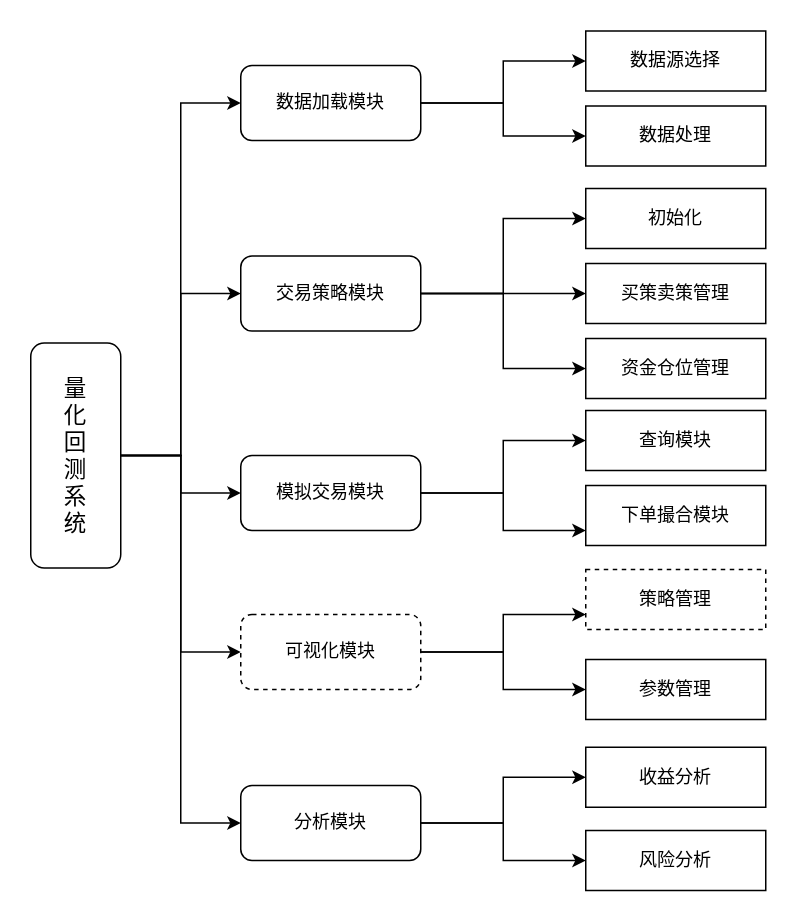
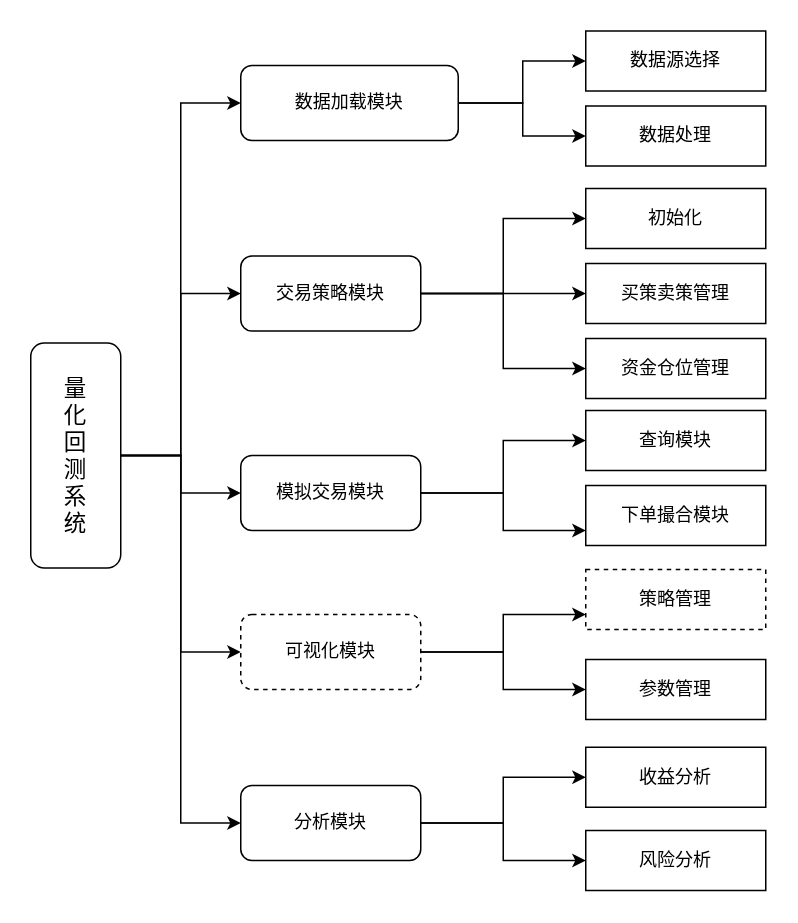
  <mxCell id="0" />
  <mxCell id="1" parent="0" />
  <mxCell id="2" style="edgeStyle=elbowEdgeStyle;rounded=0;orthogonalLoop=1;jettySize=auto;html=1;exitX=0.5;exitY=0;exitDx=0;exitDy=0;entryX=0;entryY=0.5;entryDx=0;entryDy=0;fontSize=15;" edge="1" parent="1" source="7" target="10"><mxGeometry relative="1" as="geometry" /></mxCell>
  <mxCell id="3" style="edgeStyle=elbowEdgeStyle;rounded=0;orthogonalLoop=1;jettySize=auto;html=1;exitX=0.5;exitY=0;exitDx=0;exitDy=0;entryX=0;entryY=0.5;entryDx=0;entryDy=0;fontSize=15;" edge="1" parent="1" source="7" target="14"><mxGeometry relative="1" as="geometry" /></mxCell>
  <mxCell id="4" style="edgeStyle=elbowEdgeStyle;rounded=0;orthogonalLoop=1;jettySize=auto;html=1;exitX=0.5;exitY=0;exitDx=0;exitDy=0;entryX=0;entryY=0.5;entryDx=0;entryDy=0;fontSize=15;" edge="1" parent="1" source="7" target="17"><mxGeometry relative="1" as="geometry" /></mxCell>
  <mxCell id="5" style="edgeStyle=elbowEdgeStyle;rounded=0;orthogonalLoop=1;jettySize=auto;html=1;exitX=0.5;exitY=0;exitDx=0;exitDy=0;entryX=0;entryY=0.5;entryDx=0;entryDy=0;fontSize=15;" edge="1" parent="1" source="7" target="20"><mxGeometry relative="1" as="geometry" /></mxCell>
  <mxCell id="6" style="edgeStyle=elbowEdgeStyle;rounded=0;orthogonalLoop=1;jettySize=auto;html=1;exitX=0.5;exitY=0;exitDx=0;exitDy=0;entryX=0;entryY=0.5;entryDx=0;entryDy=0;fontSize=15;" edge="1" parent="1" source="7" target="23"><mxGeometry relative="1" as="geometry" /></mxCell>
  <mxCell id="7" value="&lt;div style=&quot;&quot;&gt;&lt;span style=&quot;&quot;&gt;&lt;font style=&quot;font-size: 15px;&quot;&gt;量&lt;/font&gt;&lt;/span&gt;&lt;/div&gt;&lt;div style=&quot;&quot;&gt;&lt;span style=&quot;&quot;&gt;&lt;font style=&quot;font-size: 15px;&quot;&gt;化&lt;/font&gt;&lt;/span&gt;&lt;/div&gt;&lt;div style=&quot;&quot;&gt;&lt;span style=&quot;&quot;&gt;&lt;font style=&quot;font-size: 15px;&quot;&gt;回&lt;/font&gt;&lt;/span&gt;&lt;/div&gt;&lt;div style=&quot;&quot;&gt;&lt;span style=&quot;&quot;&gt;&lt;font style=&quot;font-size: 15px;&quot;&gt;测&lt;/font&gt;&lt;/span&gt;&lt;/div&gt;&lt;div style=&quot;&quot;&gt;&lt;span style=&quot;&quot;&gt;&lt;font style=&quot;font-size: 15px;&quot;&gt;系&lt;/font&gt;&lt;/span&gt;&lt;/div&gt;&lt;div style=&quot;&quot;&gt;&lt;span style=&quot;&quot;&gt;&lt;font style=&quot;font-size: 15px;&quot;&gt;统&lt;/font&gt;&lt;/span&gt;&lt;/div&gt;" style="rounded=1;whiteSpace=wrap;html=1;direction=south;align=center;horizontal=1;labelBackgroundColor=none;verticalAlign=middle;" vertex="1" parent="1"><mxGeometry x="20" y="228" width="60" height="150" as="geometry" /></mxCell>
  <mxCell id="8" style="edgeStyle=elbowEdgeStyle;rounded=0;orthogonalLoop=1;jettySize=auto;html=1;entryX=0;entryY=0.5;entryDx=0;entryDy=0;fontSize=15;" edge="1" parent="1" source="10" target="25"><mxGeometry relative="1" as="geometry" /></mxCell>
  <mxCell id="9" style="edgeStyle=elbowEdgeStyle;rounded=0;orthogonalLoop=1;jettySize=auto;html=1;exitX=1;exitY=0.5;exitDx=0;exitDy=0;entryX=0;entryY=0.5;entryDx=0;entryDy=0;fontSize=15;" edge="1" parent="1" source="10" target="24"><mxGeometry relative="1" as="geometry" /></mxCell>
- <mxCell id="10" value="数据加载模块" style="rounded=1;whiteSpace=wrap;html=1;" vertex="1" parent="1"><mxGeometry x="160" y="43" width="120" height="50" as="geometry" /></mxCell>
+ <mxCell id="10" value="数据加载模块" style="rounded=1;whiteSpace=wrap;html=1;" vertex="1" parent="1"><mxGeometry x="160" y="43" width="145" height="50" as="geometry" /></mxCell>
  <mxCell id="11" style="edgeStyle=elbowEdgeStyle;rounded=0;orthogonalLoop=1;jettySize=auto;html=1;exitX=1;exitY=0.5;exitDx=0;exitDy=0;entryX=0;entryY=0.5;entryDx=0;entryDy=0;fontSize=15;" edge="1" parent="1" source="14" target="26"><mxGeometry relative="1" as="geometry" /></mxCell>
  <mxCell id="12" style="edgeStyle=elbowEdgeStyle;rounded=0;orthogonalLoop=1;jettySize=auto;html=1;exitX=1;exitY=0.5;exitDx=0;exitDy=0;entryX=0;entryY=0.5;entryDx=0;entryDy=0;fontSize=15;" edge="1" parent="1" source="14" target="27"><mxGeometry relative="1" as="geometry"><Array as="points"><mxPoint x="335" y="178" /></Array></mxGeometry></mxCell>
  <mxCell id="13" style="edgeStyle=elbowEdgeStyle;rounded=0;orthogonalLoop=1;jettySize=auto;html=1;exitX=1;exitY=0.5;exitDx=0;exitDy=0;entryX=0;entryY=0.5;entryDx=0;entryDy=0;fontSize=15;" edge="1" parent="1" source="14" target="30"><mxGeometry relative="1" as="geometry" /></mxCell>
  <mxCell id="14" value="交易策略模块" style="rounded=1;whiteSpace=wrap;html=1;" vertex="1" parent="1"><mxGeometry x="160" y="170" width="120" height="50" as="geometry" /></mxCell>
  <mxCell id="15" style="edgeStyle=elbowEdgeStyle;rounded=0;orthogonalLoop=1;jettySize=auto;html=1;exitX=1;exitY=0.5;exitDx=0;exitDy=0;entryX=0;entryY=0.5;entryDx=0;entryDy=0;fontSize=15;" edge="1" parent="1" source="17" target="31"><mxGeometry relative="1" as="geometry" /></mxCell>
  <mxCell id="16" style="edgeStyle=elbowEdgeStyle;rounded=0;orthogonalLoop=1;jettySize=auto;html=1;exitX=1;exitY=0.5;exitDx=0;exitDy=0;entryX=0;entryY=0.75;entryDx=0;entryDy=0;fontSize=15;" edge="1" parent="1" source="17" target="32"><mxGeometry relative="1" as="geometry" /></mxCell>
  <mxCell id="17" value="模拟交易模块" style="rounded=1;whiteSpace=wrap;html=1;" vertex="1" parent="1"><mxGeometry x="160" y="303" width="120" height="50" as="geometry" /></mxCell>
  <mxCell id="18" style="edgeStyle=elbowEdgeStyle;rounded=0;orthogonalLoop=1;jettySize=auto;html=1;exitX=1;exitY=0.5;exitDx=0;exitDy=0;entryX=0;entryY=0.75;entryDx=0;entryDy=0;fontSize=15;" edge="1" parent="1" source="20" target="28"><mxGeometry relative="1" as="geometry" /></mxCell>
  <mxCell id="19" style="edgeStyle=elbowEdgeStyle;rounded=0;orthogonalLoop=1;jettySize=auto;html=1;exitX=1;exitY=0.5;exitDx=0;exitDy=0;entryX=0;entryY=0.5;entryDx=0;entryDy=0;fontSize=15;" edge="1" parent="1" source="20" target="29"><mxGeometry relative="1" as="geometry" /></mxCell>
  <mxCell id="20" value="可视化模块" style="rounded=1;whiteSpace=wrap;html=1;dashed=1;" vertex="1" parent="1"><mxGeometry x="160" y="409" width="120" height="50" as="geometry" /></mxCell>
  <mxCell id="21" style="edgeStyle=elbowEdgeStyle;rounded=0;orthogonalLoop=1;jettySize=auto;html=1;exitX=1;exitY=0.5;exitDx=0;exitDy=0;entryX=0;entryY=0.5;entryDx=0;entryDy=0;fontSize=15;" edge="1" parent="1" source="23" target="33"><mxGeometry relative="1" as="geometry" /></mxCell>
  <mxCell id="22" style="edgeStyle=elbowEdgeStyle;rounded=0;orthogonalLoop=1;jettySize=auto;html=1;exitX=1;exitY=0.5;exitDx=0;exitDy=0;entryX=0;entryY=0.5;entryDx=0;entryDy=0;fontSize=15;" edge="1" parent="1" source="23" target="34"><mxGeometry relative="1" as="geometry" /></mxCell>
  <mxCell id="23" value="分析模块" style="rounded=1;whiteSpace=wrap;html=1;" vertex="1" parent="1"><mxGeometry x="160" y="523" width="120" height="50" as="geometry" /></mxCell>
  <mxCell id="24" value="数据源选择" style="rounded=0;whiteSpace=wrap;html=1;" vertex="1" parent="1"><mxGeometry x="390" y="20" width="120" height="40" as="geometry" /></mxCell>
  <mxCell id="25" value="数据处理" style="rounded=0;whiteSpace=wrap;html=1;" vertex="1" parent="1"><mxGeometry x="390" y="70" width="120" height="40" as="geometry" /></mxCell>
  <mxCell id="26" value="初始化" style="rounded=0;whiteSpace=wrap;html=1;" vertex="1" parent="1"><mxGeometry x="390" y="125" width="120" height="40" as="geometry" /></mxCell>
  <mxCell id="27" value="买策卖策管理" style="rounded=0;whiteSpace=wrap;html=1;" vertex="1" parent="1"><mxGeometry x="390" y="175" width="120" height="40" as="geometry" /></mxCell>
  <mxCell id="28" value="策略管理" style="rounded=0;whiteSpace=wrap;html=1;dashed=1;" vertex="1" parent="1"><mxGeometry x="390" y="379" width="120" height="40" as="geometry" /></mxCell>
  <mxCell id="29" value="参数管理" style="rounded=0;whiteSpace=wrap;html=1;" vertex="1" parent="1"><mxGeometry x="390" y="439" width="120" height="40" as="geometry" /></mxCell>
  <mxCell id="30" value="资金仓位管理" style="rounded=0;whiteSpace=wrap;html=1;" vertex="1" parent="1"><mxGeometry x="390" y="225" width="120" height="40" as="geometry" /></mxCell>
  <mxCell id="31" value="查询模块" style="rounded=0;whiteSpace=wrap;html=1;" vertex="1" parent="1"><mxGeometry x="390" y="273" width="120" height="40" as="geometry" /></mxCell>
  <mxCell id="32" value="下单撮合模块" style="rounded=0;whiteSpace=wrap;html=1;" vertex="1" parent="1"><mxGeometry x="390" y="323" width="120" height="40" as="geometry" /></mxCell>
  <mxCell id="33" value="收益分析" style="rounded=0;whiteSpace=wrap;html=1;" vertex="1" parent="1"><mxGeometry x="390" y="497.5" width="120" height="40" as="geometry" /></mxCell>
  <mxCell id="34" value="风险分析" style="rounded=0;whiteSpace=wrap;html=1;" vertex="1" parent="1"><mxGeometry x="390" y="553" width="120" height="40" as="geometry" /></mxCell>
